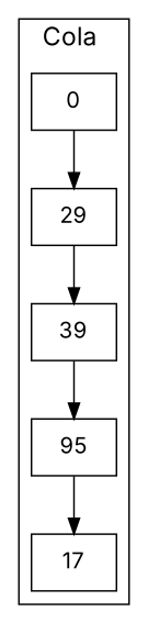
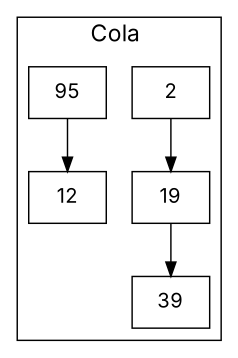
  digraph {
    fontname=Inter
    node [fontname=Inter shape=record]
    edge [fontname=Inter]
-   2 [label=0]
-   19 [label=29]
+   2
+   19
    39
    n4 [label=95]
-   12 [label=17]
+   12
    subgraph cluster_1 {
      fontsize=16
      label="Cola "
      2
      19
      39
      n4
      12
    }
    2 -> 19
    19 -> 39
-   39 -> n4
    n4 -> 12
  }
